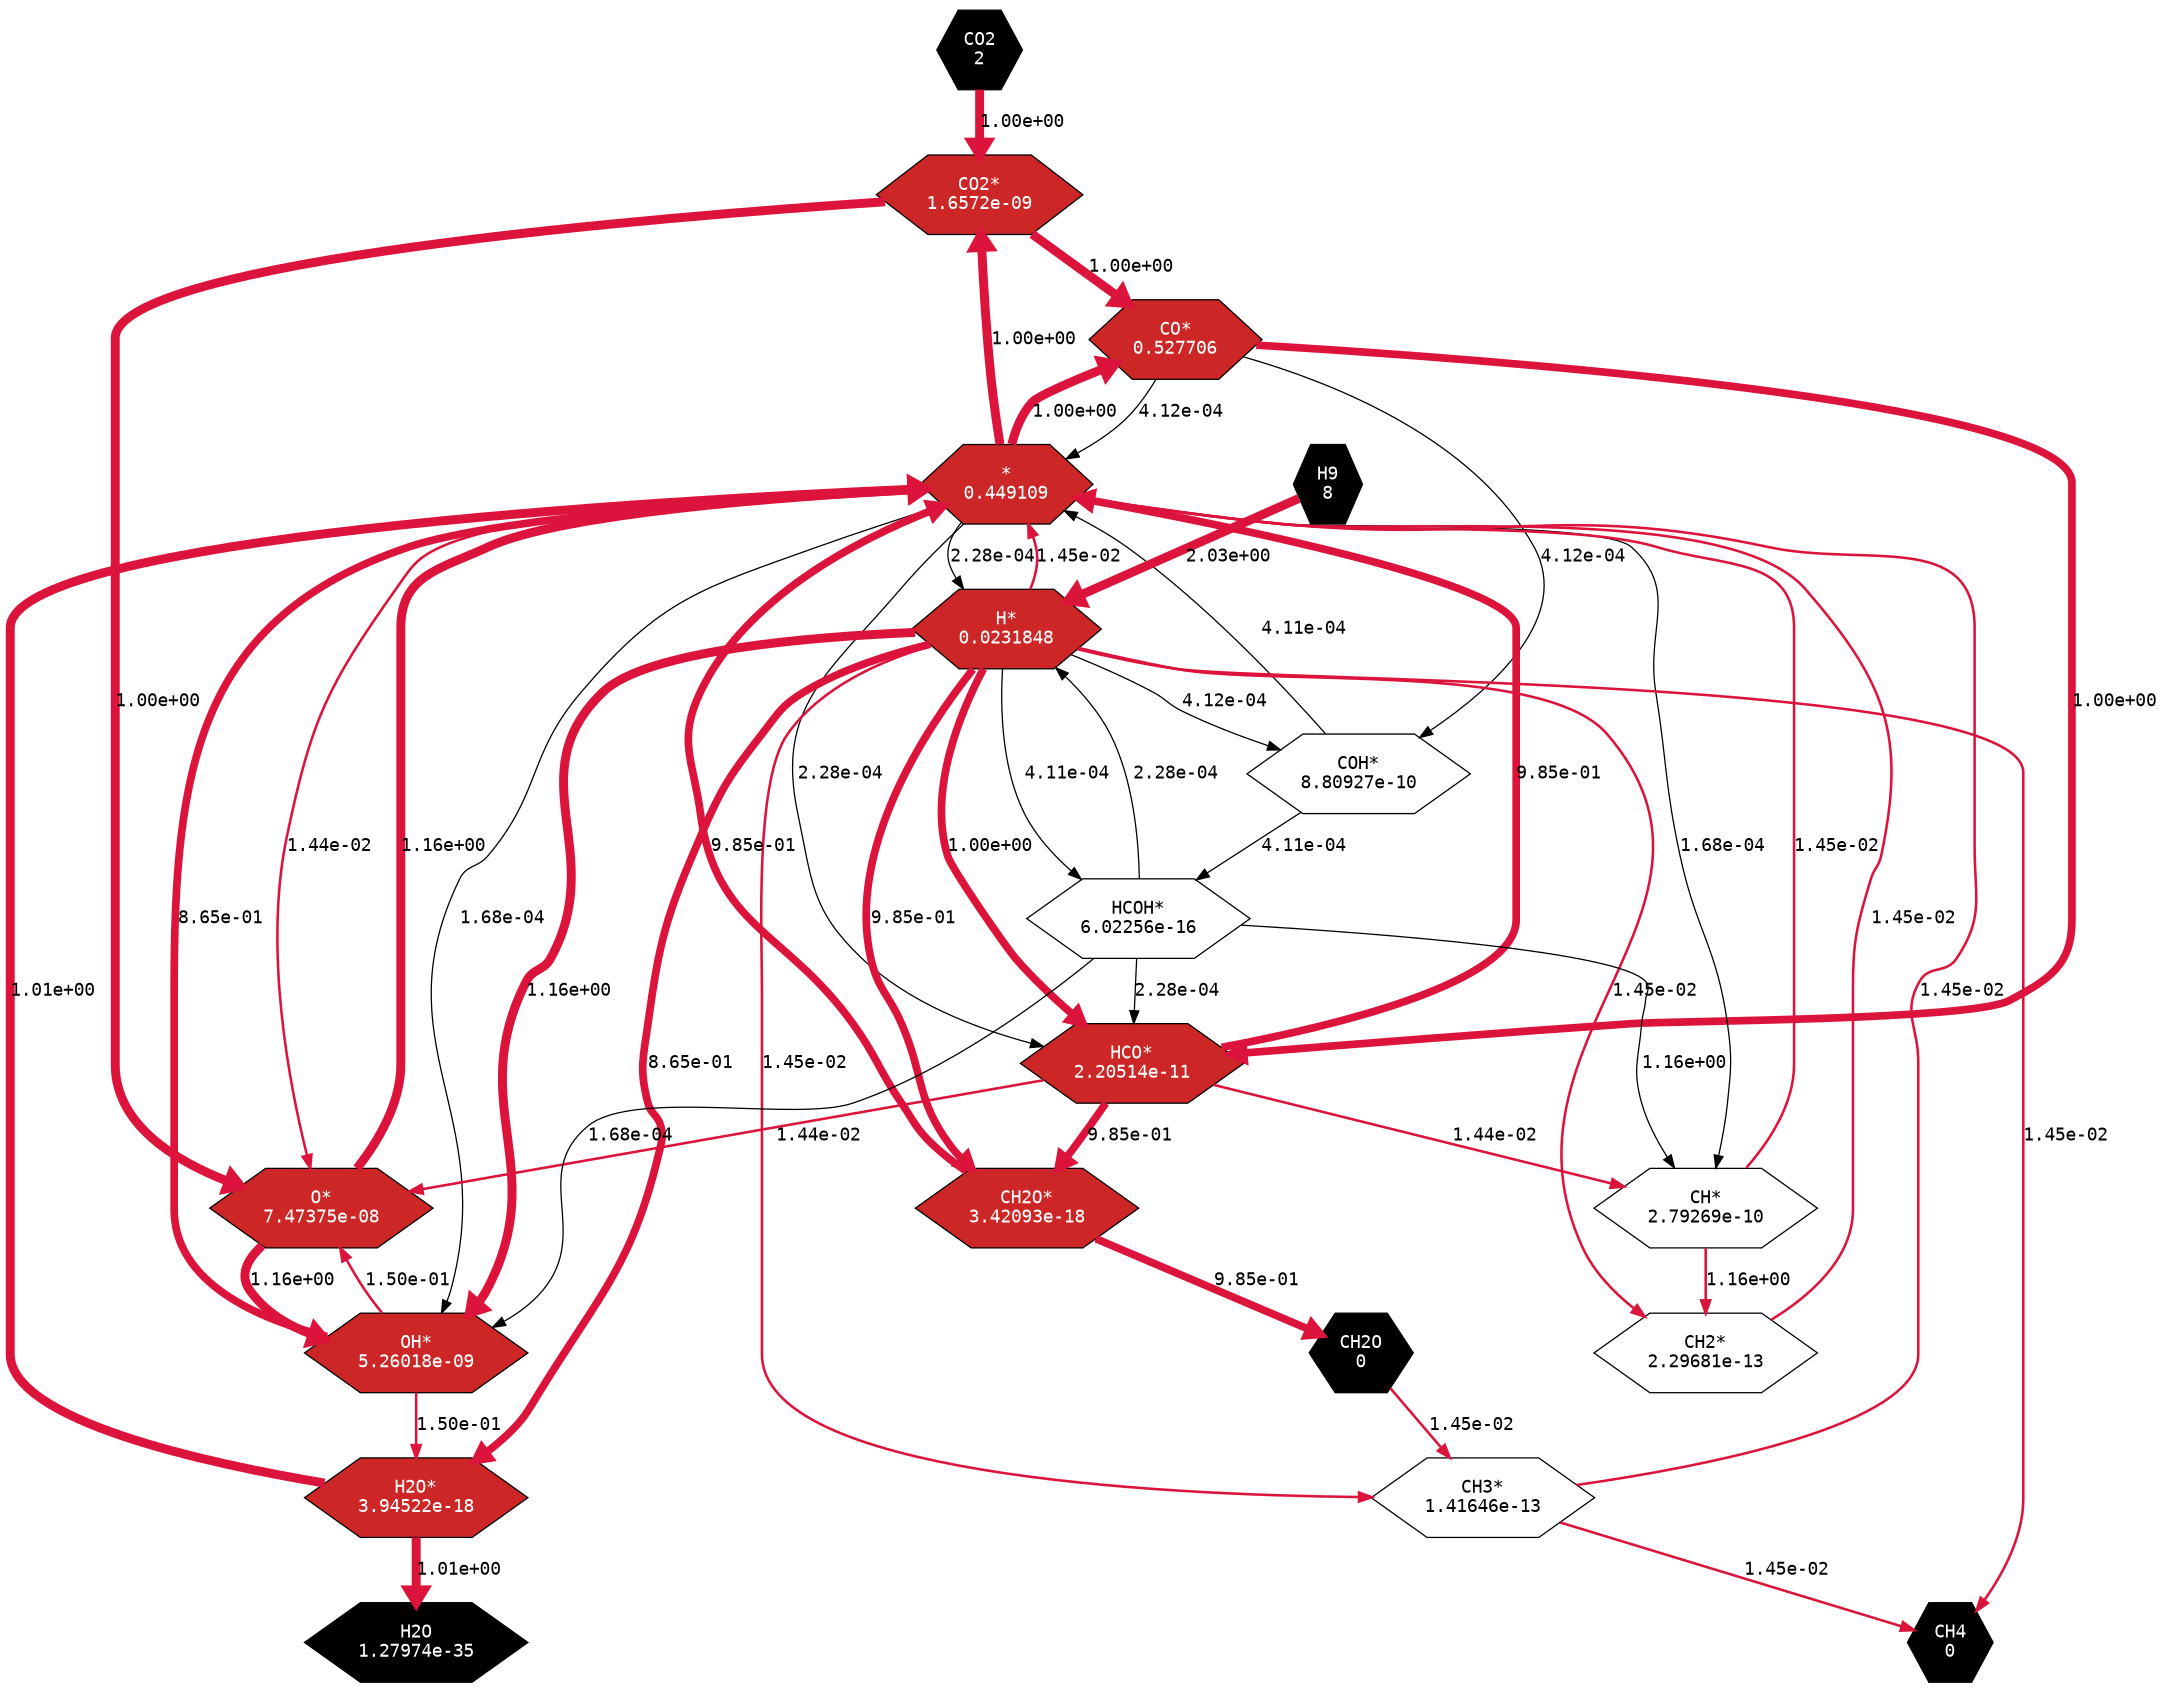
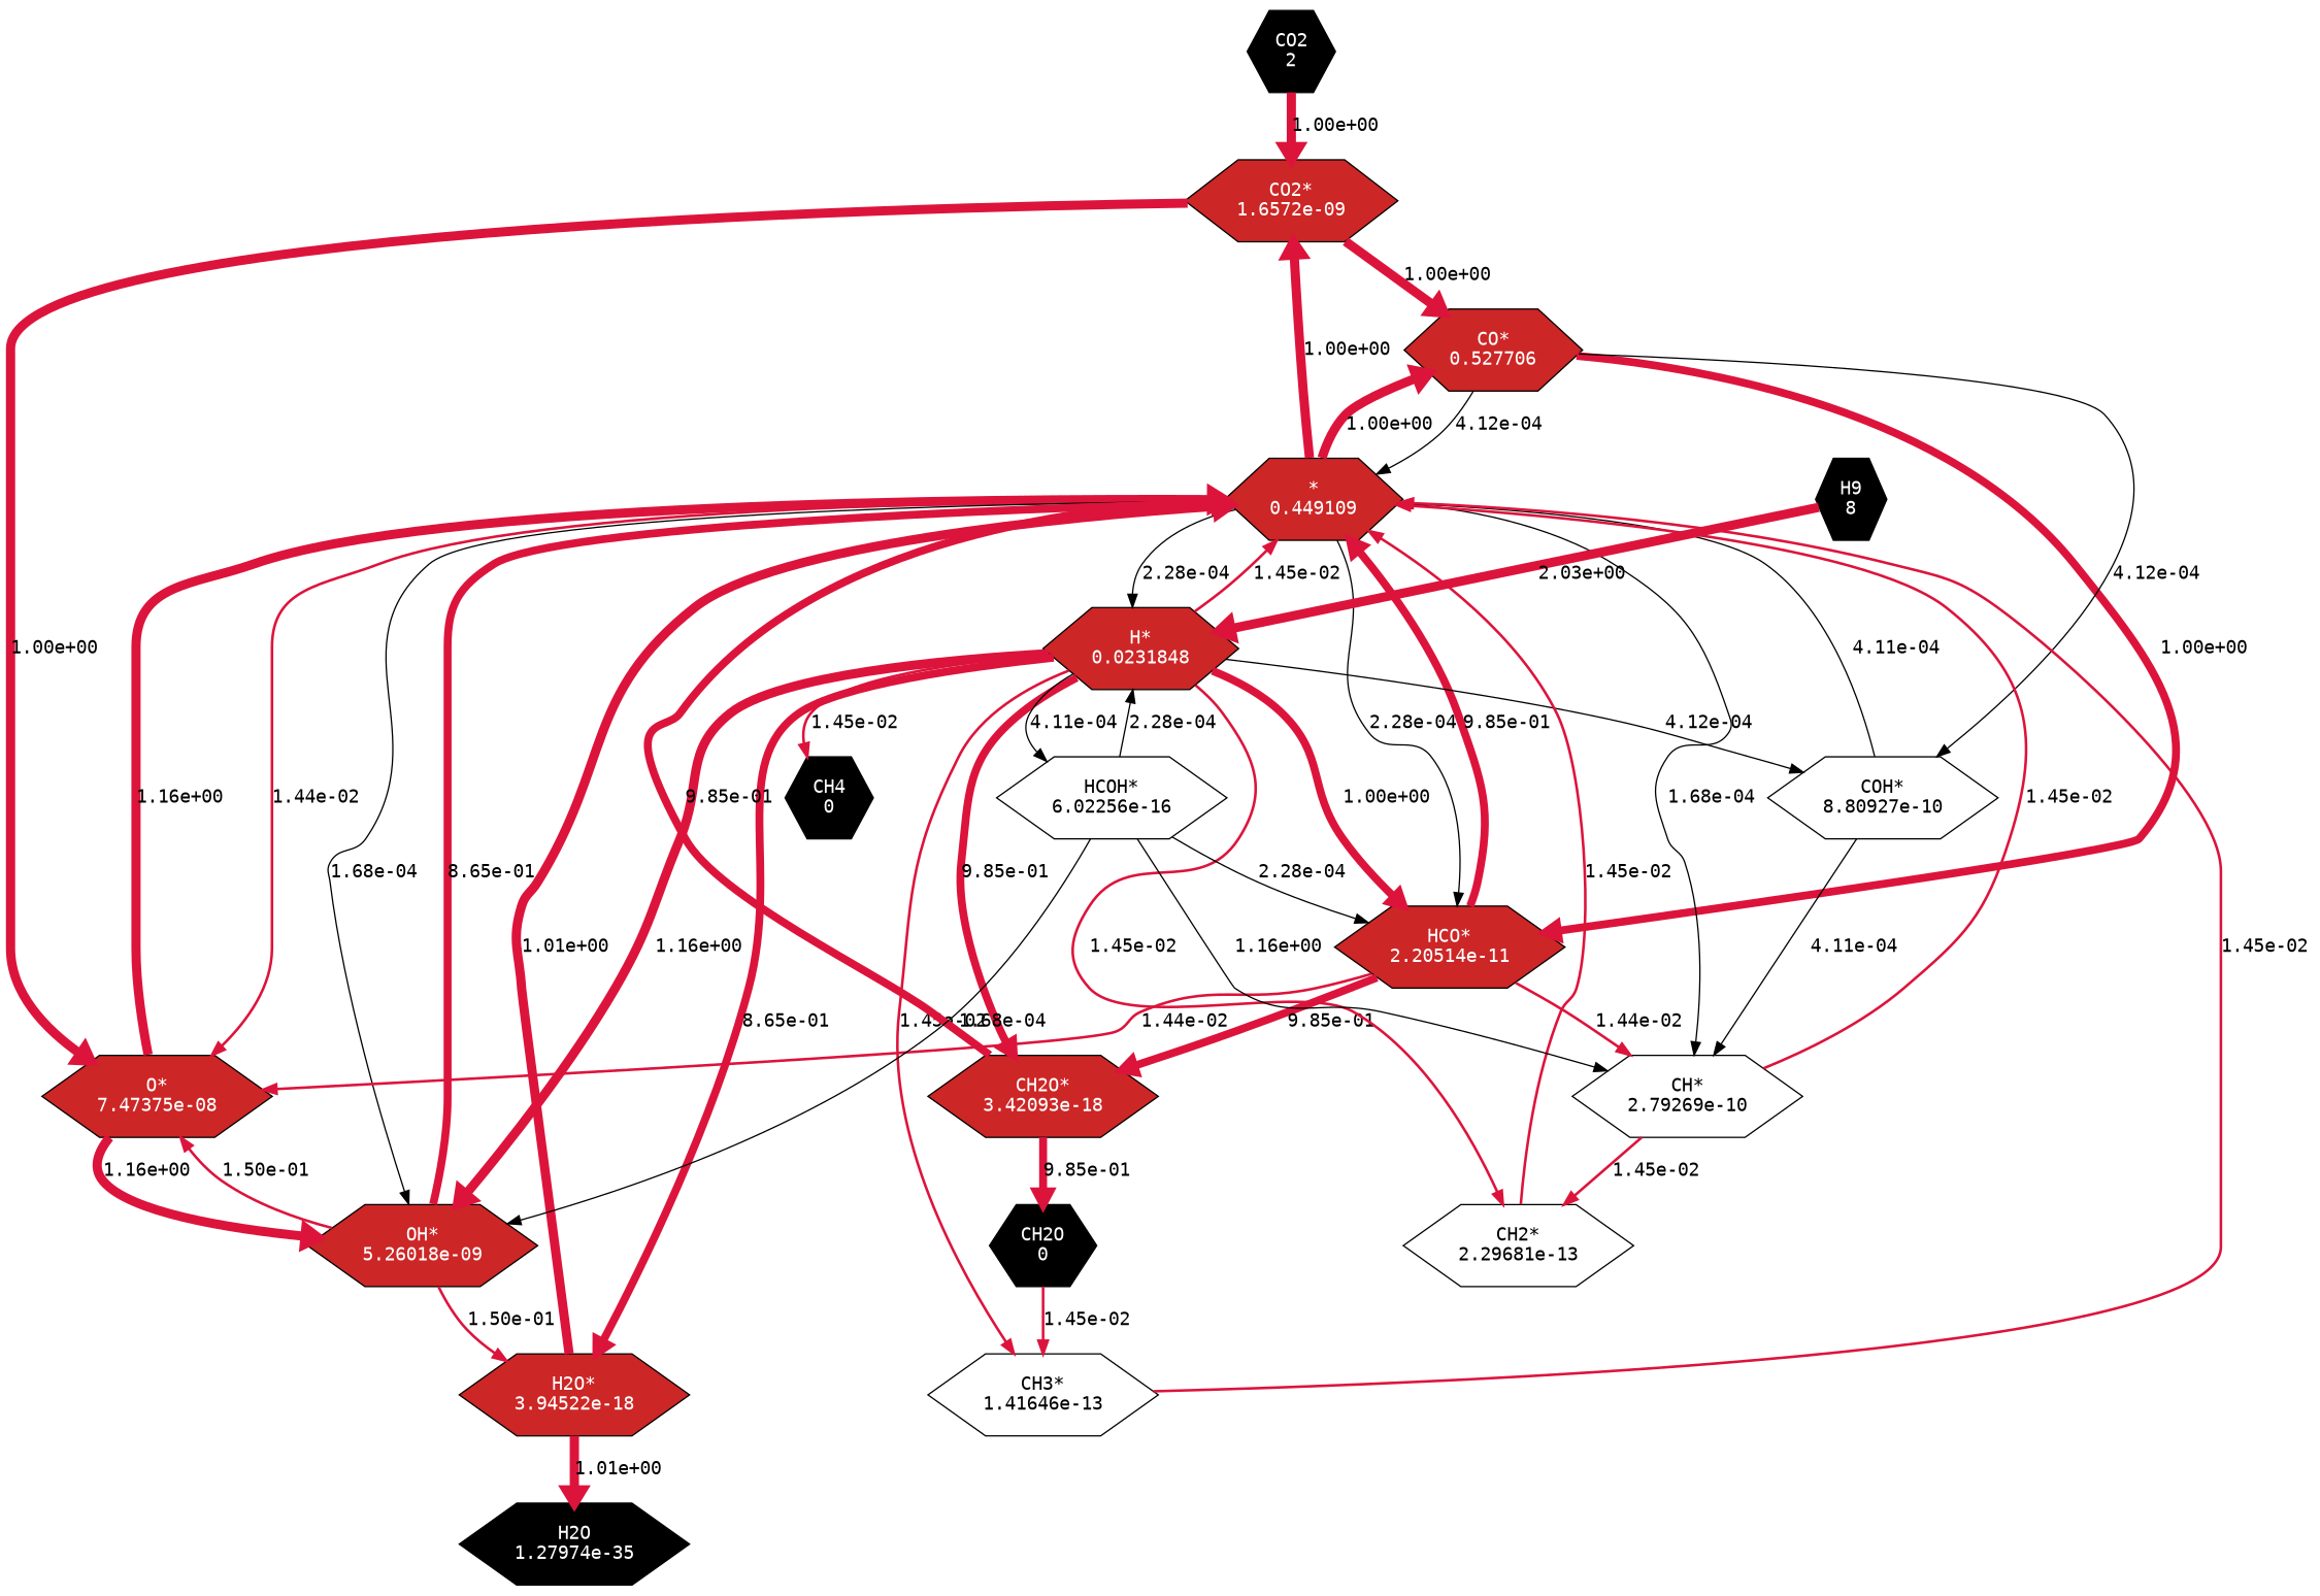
  strict digraph {
    rankdir=TB
    root=CO2
    node [fillcolor=firebrick3 fontcolor=white fontname=monospace shape=hexagon style=filled]
    edge [color=crimson fontname=monospace penwidth=2]
    n1 [fillcolor=black label="CO2\n2"]
    n2 [label="CO2*\n1.6572e-09"]
    n3 [label="CO*\n0.527706"]
    n4 [label="O*\n7.47375e-08"]
    n5 [label="*\n0.449109"]
    n6 [label="HCO*\n2.20514e-11"]
    n7 [label="COH*\n8.80927e-10" fillcolor="" fontcolor="" style=""]
    n8 [label="OH*\n5.26018e-09"]
    n9 [label="H*\n0.0231848"]
    n10 [label="CH*\n2.79269e-10" fillcolor="" fontcolor="" style=""]
    n11 [label="H2O*\n3.94522e-18"]
    n12 [label="CH2*\n2.29681e-13" fillcolor="" fontcolor="" style=""]
    n13 [label="CH3*\n1.41646e-13" fillcolor="" fontcolor="" style=""]
    n14 [label="CH2O*\n3.42093e-18"]
    n15 [label="HCOH*\n6.02256e-16" fillcolor="" fontcolor="" style=""]
    n16 [fillcolor=black label="CH4\n0"]
    n17 [fillcolor=black label="H9\n8"]
    n18 [fillcolor=black label="H2O\n1.27974e-35"]
    n19 [fillcolor=black label="CH2O\n0"]
    n1 -> n2 [label="1.00e+00" penwidth=7]
    n2 -> n3 [label="1.00e+00" penwidth=7]
    n2 -> n4 [label="1.00e+00" penwidth=7]
    n3 -> n5 [color=black label="4.12e-04" penwidth=1]
    n3 -> n6 [label="1.00e+00" penwidth=6]
    n3 -> n7 [color=black label="4.12e-04" penwidth=1]
    n4 -> n5 [label="1.16e+00" penwidth=7]
    n4 -> n8 [label="1.16e+00" penwidth=7]
    n5 -> n2 [label="1.00e+00" penwidth=7]
    n5 -> n3 [label="1.00e+00" penwidth=7]
    n5 -> n4 [label="1.44e-02"]
    n5 -> n6 [color=black label="2.28e-04" penwidth=1]
    n5 -> n8 [color=black label="1.68e-04" penwidth=1]
    n5 -> n9 [color=black label="2.28e-04" penwidth=1]
    n5 -> n10 [color=black label="1.68e-04" penwidth=1]
    n6 -> n4 [label="1.44e-02"]
    n6 -> n5 [label="9.85e-01" penwidth=6]
    n6 -> n10 [label="1.44e-02"]
    n6 -> n14 [label="9.85e-01" penwidth=6]
    n7 -> n5 [color=black label="4.11e-04" penwidth=1]
-   n7 -> n15 [color=black label="4.11e-04" penwidth=1]
+   n7 -> n10 [color=black label="4.11e-04" penwidth=1]
    n8 -> n4 [label="1.50e-01"]
    n8 -> n5 [label="8.65e-01" penwidth=6]
    n8 -> n11 [label="1.50e-01"]
    n9 -> n5 [label="1.45e-02"]
    n9 -> n6 [label="1.00e+00" penwidth=6]
    n9 -> n7 [color=black label="4.12e-04" penwidth=1]
    n9 -> n8 [label="1.16e+00" penwidth=7]
    n9 -> n11 [label="8.65e-01" penwidth=6]
    n9 -> n12 [label="1.45e-02"]
    n9 -> n13 [label="1.45e-02"]
    n9 -> n14 [label="9.85e-01" penwidth=6]
    n9 -> n15 [color=black label="4.11e-04" penwidth=1]
    n9 -> n16 [label="1.45e-02"]
    n10 -> n5 [label="1.45e-02"]
-   n10 -> n12 [label="1.16e+00"]
+   n10 -> n12 [label="1.45e-02"]
    n11 -> n5 [label="1.01e+00" penwidth=7]
    n11 -> n18 [label="1.01e+00" penwidth=7]
    n12 -> n5 [label="1.45e-02"]
    n13 -> n5 [label="1.45e-02"]
-   n13 -> n16 [label="1.45e-02"]
    n14 -> n5 [label="9.85e-01" penwidth=6]
    n14 -> n19 [label="9.85e-01" penwidth=6]
    n15 -> n6 [color=black label="2.28e-04" penwidth=1]
    n15 -> n8 [color=black label="1.68e-04" penwidth=1]
    n15 -> n9 [color=black label="2.28e-04" penwidth=1]
    n15 -> n10 [color=black label="1.16e+00" penwidth=1]
    n17 -> n9 [label="2.03e+00" penwidth=7]
    n19 -> n13 [label="1.45e-02"]
  }
